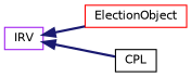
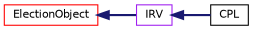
  digraph {
    rankdir=LR
    node [fillcolor=white fontname=Helvetica fontsize=10 shape=record style=filled]
    edge [color=midnightblue dir=back fontname=Helvetica fontsize=10 labelfontname=Helvetica labelfontsize=10 style=bold]
    n1 [color=red height=0.2 label=ElectionObject width=0.4]
    n2 [color=purple height=0.2 label=IRV width=0.4]
    n3 [color=black height=0.2 label=CPL width=0.4]
-   n2 -> n1
+   n1 -> n2
    n2 -> n3
  }
